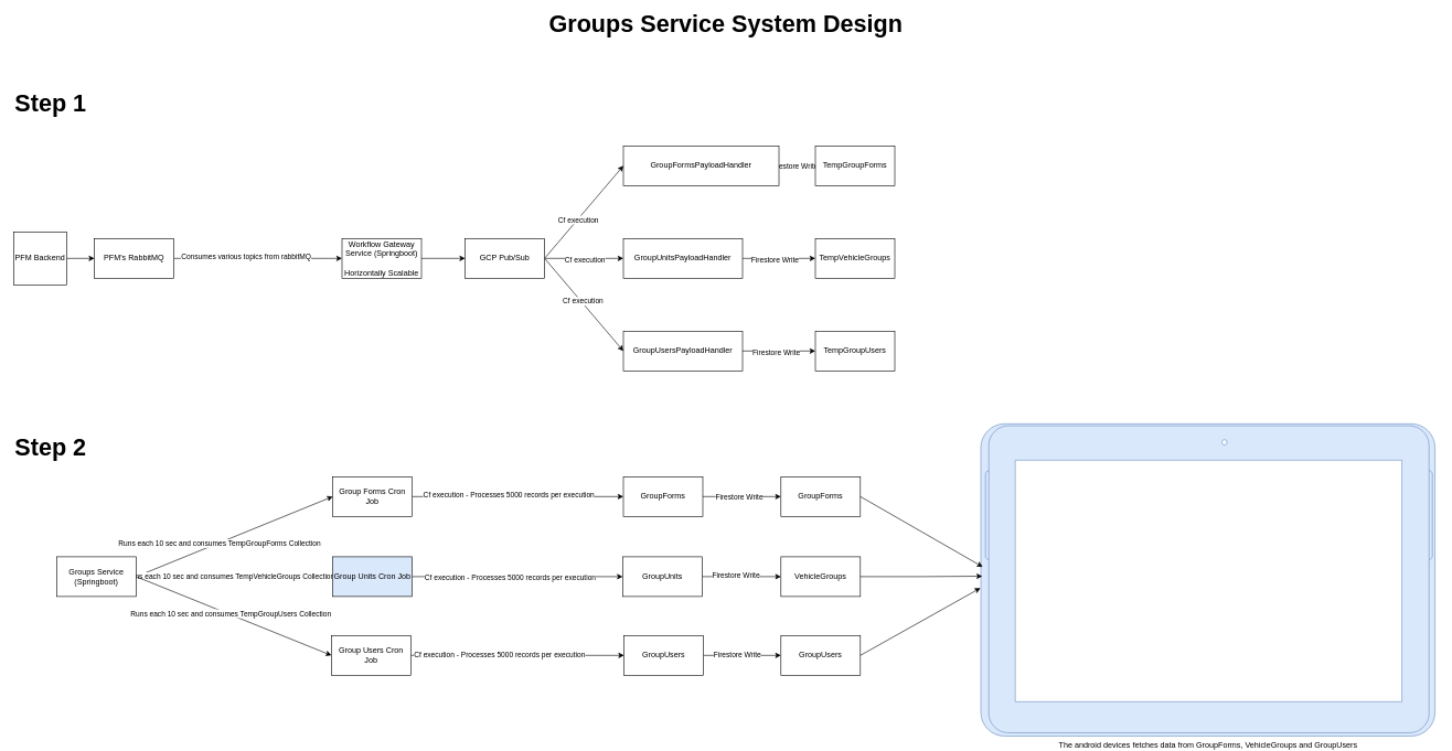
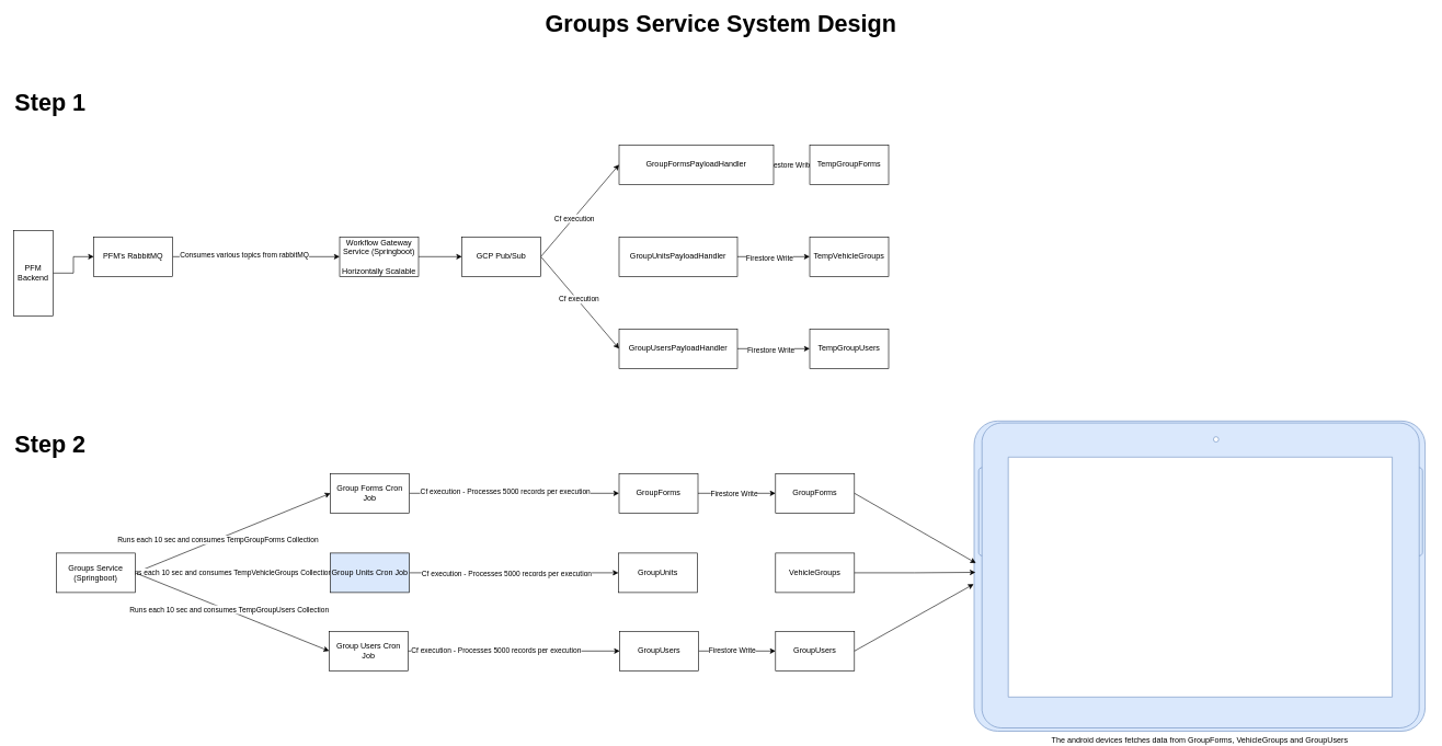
  <mxCell id="0" />
  <mxCell id="1" parent="0" />
  <mxCell id="2" style="edgeStyle=orthogonalEdgeStyle;rounded=0;orthogonalLoop=1;jettySize=auto;html=1;exitX=1;exitY=0.5;exitDx=0;exitDy=0;entryX=0;entryY=0.5;entryDx=0;entryDy=0;" edge="1" parent="1" source="4" target="8"><mxGeometry relative="1" as="geometry" /></mxCell>
  <mxCell id="3" value="Consumes various topics from rabbitMQ" style="edgeLabel;html=1;align=center;verticalAlign=middle;resizable=0;points=[];" vertex="1" connectable="0" parent="2"><mxGeometry x="-0.15" y="3" relative="1" as="geometry"><mxPoint as="offset" /></mxGeometry></mxCell>
  <mxCell id="4" value="PFM's RabbitMQ" style="rounded=0;whiteSpace=wrap;html=1;" vertex="1" parent="1"><mxGeometry x="142" y="360" width="120" height="60" as="geometry" /></mxCell>
  <mxCell id="5" style="edgeStyle=orthogonalEdgeStyle;rounded=0;orthogonalLoop=1;jettySize=auto;html=1;exitX=1;exitY=0.5;exitDx=0;exitDy=0;entryX=0;entryY=0.5;entryDx=0;entryDy=0;" edge="1" parent="1" source="6" target="4"><mxGeometry relative="1" as="geometry" /></mxCell>
- <mxCell id="6" value="PFM Backend" style="whiteSpace=wrap;html=1;aspect=fixed;" vertex="1" parent="1"><mxGeometry x="20" y="350" width="80" height="80" as="geometry" /></mxCell>
+ <mxCell id="6" value="PFM Backend" style="whiteSpace=wrap;html=1;aspect=fixed;" vertex="1" parent="1"><mxGeometry x="20" y="350" width="60" height="130" as="geometry" /></mxCell>
  <mxCell id="7" style="edgeStyle=orthogonalEdgeStyle;rounded=0;orthogonalLoop=1;jettySize=auto;html=1;exitX=1;exitY=0.5;exitDx=0;exitDy=0;" edge="1" parent="1" source="8" target="15"><mxGeometry relative="1" as="geometry" /></mxCell>
  <mxCell id="8" value="Workflow Gateway Service (Springboot)&lt;br&gt;&lt;br&gt;Horizontally Scalable" style="rounded=0;whiteSpace=wrap;html=1;" vertex="1" parent="1"><mxGeometry x="516" y="360" width="120" height="60" as="geometry" /></mxCell>
  <mxCell id="9" style="rounded=0;orthogonalLoop=1;jettySize=auto;html=1;exitX=1;exitY=0.5;exitDx=0;exitDy=0;entryX=0;entryY=0.5;entryDx=0;entryDy=0;" edge="1" parent="1" source="15" target="19"><mxGeometry relative="1" as="geometry" /></mxCell>
  <mxCell id="10" value="Cf execution" style="edgeLabel;html=1;align=center;verticalAlign=middle;resizable=0;points=[];" vertex="1" connectable="0" parent="9"><mxGeometry x="-0.159" y="-1" relative="1" as="geometry"><mxPoint as="offset" /></mxGeometry></mxCell>
- <mxCell id="11" style="edgeStyle=orthogonalEdgeStyle;rounded=0;orthogonalLoop=1;jettySize=auto;html=1;exitX=1;exitY=0.5;exitDx=0;exitDy=0;entryX=0;entryY=0.5;entryDx=0;entryDy=0;" edge="1" parent="1" source="15" target="22"><mxGeometry relative="1" as="geometry" /></mxCell>
- <mxCell id="12" value="Cf execution" style="edgeLabel;html=1;align=center;verticalAlign=middle;resizable=0;points=[];" vertex="1" connectable="0" parent="11"><mxGeometry x="0.008" y="-2" relative="1" as="geometry"><mxPoint as="offset" /></mxGeometry></mxCell>
  <mxCell id="13" style="rounded=0;orthogonalLoop=1;jettySize=auto;html=1;exitX=1;exitY=0.5;exitDx=0;exitDy=0;entryX=0;entryY=0.5;entryDx=0;entryDy=0;" edge="1" parent="1" source="15" target="25"><mxGeometry relative="1" as="geometry" /></mxCell>
  <mxCell id="14" value="Cf execution" style="edgeLabel;html=1;align=center;verticalAlign=middle;resizable=0;points=[];" vertex="1" connectable="0" parent="13"><mxGeometry x="-0.052" y="2" relative="1" as="geometry"><mxPoint as="offset" /></mxGeometry></mxCell>
  <mxCell id="15" value="GCP Pub/Sub" style="rounded=0;whiteSpace=wrap;html=1;" vertex="1" parent="1"><mxGeometry x="702" y="360" width="120" height="60" as="geometry" /></mxCell>
  <mxCell id="16" value="&lt;b&gt;&lt;font style=&quot;font-size: 36px;&quot;&gt;Groups Service System Design&lt;/font&gt;&lt;/b&gt;" style="text;html=1;align=center;verticalAlign=middle;whiteSpace=wrap;rounded=0;" vertex="1" parent="1"><mxGeometry x="21" y="20" width="2150" height="30" as="geometry" /></mxCell>
  <mxCell id="17" value="" style="edgeStyle=orthogonalEdgeStyle;rounded=0;orthogonalLoop=1;jettySize=auto;html=1;" edge="1" parent="1" source="19" target="26"><mxGeometry relative="1" as="geometry" /></mxCell>
  <mxCell id="18" value="Firestore Write" style="edgeLabel;html=1;align=center;verticalAlign=middle;resizable=0;points=[];" vertex="1" connectable="0" parent="17"><mxGeometry x="-0.2" relative="1" as="geometry"><mxPoint as="offset" /></mxGeometry></mxCell>
  <mxCell id="19" value="GroupFormsPayloadHandler" style="rounded=0;whiteSpace=wrap;html=1;" vertex="1" parent="1"><mxGeometry x="941" y="220" width="235" height="60" as="geometry" /></mxCell>
  <mxCell id="20" style="edgeStyle=orthogonalEdgeStyle;rounded=0;orthogonalLoop=1;jettySize=auto;html=1;exitX=1;exitY=0.5;exitDx=0;exitDy=0;entryX=0;entryY=0.5;entryDx=0;entryDy=0;" edge="1" parent="1" source="22" target="27"><mxGeometry relative="1" as="geometry" /></mxCell>
  <mxCell id="21" value="Firestore Write" style="edgeLabel;html=1;align=center;verticalAlign=middle;resizable=0;points=[];" vertex="1" connectable="0" parent="20"><mxGeometry x="-0.127" y="-2" relative="1" as="geometry"><mxPoint as="offset" /></mxGeometry></mxCell>
  <mxCell id="22" value="GroupUnitsPayloadHandler" style="rounded=0;whiteSpace=wrap;html=1;" vertex="1" parent="1"><mxGeometry x="941" y="360" width="180" height="60" as="geometry" /></mxCell>
  <mxCell id="23" style="edgeStyle=orthogonalEdgeStyle;rounded=0;orthogonalLoop=1;jettySize=auto;html=1;exitX=1;exitY=0.5;exitDx=0;exitDy=0;" edge="1" parent="1" source="25" target="28"><mxGeometry relative="1" as="geometry" /></mxCell>
  <mxCell id="24" value="Firestore Write" style="edgeLabel;html=1;align=center;verticalAlign=middle;resizable=0;points=[];" vertex="1" connectable="0" parent="23"><mxGeometry x="-0.091" y="-1" relative="1" as="geometry"><mxPoint as="offset" /></mxGeometry></mxCell>
  <mxCell id="25" value="GroupUsersPayloadHandler" style="rounded=0;whiteSpace=wrap;html=1;" vertex="1" parent="1"><mxGeometry x="941" y="500" width="180" height="60" as="geometry" /></mxCell>
  <mxCell id="26" value="TempGroupForms" style="whiteSpace=wrap;html=1;rounded=0;" vertex="1" parent="1"><mxGeometry x="1231" y="220" width="120" height="60" as="geometry" /></mxCell>
  <mxCell id="27" value="TempVehicleGroups" style="whiteSpace=wrap;html=1;rounded=0;" vertex="1" parent="1"><mxGeometry x="1231" y="360" width="120" height="60" as="geometry" /></mxCell>
  <mxCell id="28" value="TempGroupUsers" style="whiteSpace=wrap;html=1;rounded=0;" vertex="1" parent="1"><mxGeometry x="1231" y="500" width="120" height="60" as="geometry" /></mxCell>
  <mxCell id="29" value="&lt;span style=&quot;font-size: 36px;&quot;&gt;&lt;b&gt;Step 1&lt;/b&gt;&lt;/span&gt;" style="text;html=1;align=left;verticalAlign=middle;whiteSpace=wrap;rounded=0;" vertex="1" parent="1"><mxGeometry x="20" y="140" width="1330" height="30" as="geometry" /></mxCell>
  <mxCell id="30" value="&lt;span style=&quot;font-size: 36px;&quot;&gt;&lt;b&gt;Step 2&lt;/b&gt;&lt;/span&gt;" style="text;html=1;align=left;verticalAlign=middle;whiteSpace=wrap;rounded=0;" vertex="1" parent="1"><mxGeometry x="20" y="660" width="1330" height="30" as="geometry" /></mxCell>
  <mxCell id="31" value="" style="rounded=0;orthogonalLoop=1;jettySize=auto;html=1;entryX=0;entryY=0.5;entryDx=0;entryDy=0;exitX=1;exitY=0.5;exitDx=0;exitDy=0;" edge="1" parent="1" source="37" target="41"><mxGeometry relative="1" as="geometry" /></mxCell>
  <mxCell id="32" value="Runs each 10 sec and consumes TempGroupForms Collection" style="edgeLabel;html=1;align=center;verticalAlign=middle;resizable=0;points=[];" vertex="1" connectable="0" parent="31"><mxGeometry x="-0.159" y="-1" relative="1" as="geometry"><mxPoint as="offset" /></mxGeometry></mxCell>
  <mxCell id="33" style="edgeStyle=orthogonalEdgeStyle;rounded=0;orthogonalLoop=1;jettySize=auto;html=1;exitX=1;exitY=0.5;exitDx=0;exitDy=0;entryX=0;entryY=0.5;entryDx=0;entryDy=0;" edge="1" parent="1" source="37" target="44"><mxGeometry relative="1" as="geometry" /></mxCell>
  <mxCell id="34" value="Runs each 10 sec and consumes TempVehicleGroups Collection" style="edgeLabel;html=1;align=center;verticalAlign=middle;resizable=0;points=[];" vertex="1" connectable="0" parent="33"><mxGeometry x="-0.049" y="1" relative="1" as="geometry"><mxPoint as="offset" /></mxGeometry></mxCell>
  <mxCell id="35" style="rounded=0;orthogonalLoop=1;jettySize=auto;html=1;exitX=1;exitY=0.5;exitDx=0;exitDy=0;entryX=0;entryY=0.5;entryDx=0;entryDy=0;" edge="1" parent="1" source="37" target="47"><mxGeometry relative="1" as="geometry" /></mxCell>
  <mxCell id="36" value="Runs each 10 sec and consumes TempGroupUsers Collection" style="edgeLabel;html=1;align=center;verticalAlign=middle;resizable=0;points=[];" vertex="1" connectable="0" parent="35"><mxGeometry x="-0.037" y="2" relative="1" as="geometry"><mxPoint as="offset" /></mxGeometry></mxCell>
  <mxCell id="37" value="Groups Service (Springboot)" style="rounded=0;whiteSpace=wrap;html=1;" vertex="1" parent="1"><mxGeometry x="85" y="841" width="120" height="60" as="geometry" /></mxCell>
  <mxCell id="38" value="" style="edgeStyle=orthogonalEdgeStyle;rounded=0;orthogonalLoop=1;jettySize=auto;html=1;" edge="1" parent="1" source="41" target="50"><mxGeometry relative="1" as="geometry" /></mxCell>
  <mxCell id="39" value="&lt;span style=&quot;color: rgba(0, 0, 0, 0); font-family: monospace; font-size: 0px; text-align: start; background-color: rgb(251, 251, 251);&quot;&gt;%3CmxGraphModel%3E%3Croot%3E%3CmxCell%20id%3D%220%22%2F%3E%3CmxCell%20id%3D%221%22%20parent%3D%220%22%2F%3E%3CmxCell%20id%3D%222%22%20value%3D%22Cf%20execution%22%20style%3D%22edgeLabel%3Bhtml%3D1%3Balign%3Dcenter%3BverticalAlign%3Dmiddle%3Bresizable%3D0%3Bpoints%3D%5B%5D%3B%22%20vertex%3D%221%22%20connectable%3D%220%22%20parent%3D%221%22%3E%3CmxGeometry%20x%3D%22738.869%22%20y%3D%22454.993%22%20as%3D%22geometry%22%2F%3E%3C%2FmxCell%3E%3C%2Froot%3E%3C%2FmxGraphModel%3E&lt;/span&gt;" style="edgeLabel;html=1;align=center;verticalAlign=middle;resizable=0;points=[];" vertex="1" connectable="0" parent="38"><mxGeometry x="-0.125" y="-4" relative="1" as="geometry"><mxPoint as="offset" /></mxGeometry></mxCell>
  <mxCell id="40" value="Cf execution - Processes 5000 records per execution" style="edgeLabel;html=1;align=center;verticalAlign=middle;resizable=0;points=[];" vertex="1" connectable="0" parent="38"><mxGeometry x="-0.1" y="3" relative="1" as="geometry"><mxPoint x="1" as="offset" /></mxGeometry></mxCell>
  <mxCell id="41" value="Group Forms Cron Job" style="whiteSpace=wrap;html=1;rounded=0;" vertex="1" parent="1"><mxGeometry x="502" y="720" width="120" height="60" as="geometry" /></mxCell>
  <mxCell id="42" value="" style="edgeStyle=orthogonalEdgeStyle;rounded=0;orthogonalLoop=1;jettySize=auto;html=1;" edge="1" parent="1" source="44" target="53"><mxGeometry relative="1" as="geometry" /></mxCell>
  <mxCell id="43" value="Cf execution - Processes 5000 records per execution" style="edgeLabel;html=1;align=center;verticalAlign=middle;resizable=0;points=[];" vertex="1" connectable="0" parent="42"><mxGeometry x="-0.075" y="-1" relative="1" as="geometry"><mxPoint as="offset" /></mxGeometry></mxCell>
  <mxCell id="44" value="Group Units Cron Job" style="whiteSpace=wrap;html=1;rounded=0;fillColor=#dae8fc;" vertex="1" parent="1"><mxGeometry x="502" y="841" width="120" height="60" as="geometry" /></mxCell>
  <mxCell id="45" value="" style="edgeStyle=orthogonalEdgeStyle;rounded=0;orthogonalLoop=1;jettySize=auto;html=1;" edge="1" parent="1" source="47" target="56"><mxGeometry relative="1" as="geometry" /></mxCell>
  <mxCell id="46" value="Cf execution - Processes 5000 records per execution" style="edgeLabel;html=1;align=center;verticalAlign=middle;resizable=0;points=[];" vertex="1" connectable="0" parent="45"><mxGeometry x="-0.175" y="2" relative="1" as="geometry"><mxPoint as="offset" /></mxGeometry></mxCell>
  <mxCell id="47" value="Group Users Cron Job" style="whiteSpace=wrap;html=1;rounded=0;" vertex="1" parent="1"><mxGeometry x="500" y="960" width="120" height="60" as="geometry" /></mxCell>
  <mxCell id="48" value="" style="edgeStyle=orthogonalEdgeStyle;rounded=0;orthogonalLoop=1;jettySize=auto;html=1;" edge="1" parent="1" source="50" target="57"><mxGeometry relative="1" as="geometry" /></mxCell>
  <mxCell id="49" value="Firestore Write" style="edgeLabel;html=1;align=center;verticalAlign=middle;resizable=0;points=[];" vertex="1" connectable="0" parent="48"><mxGeometry x="-0.085" relative="1" as="geometry"><mxPoint as="offset" /></mxGeometry></mxCell>
  <mxCell id="50" value="GroupForms" style="whiteSpace=wrap;html=1;rounded=0;" vertex="1" parent="1"><mxGeometry x="941" y="720" width="120" height="60" as="geometry" /></mxCell>
- <mxCell id="51" value="" style="edgeStyle=orthogonalEdgeStyle;rounded=0;orthogonalLoop=1;jettySize=auto;html=1;" edge="1" parent="1" source="53" target="58"><mxGeometry relative="1" as="geometry" /></mxCell>
- <mxCell id="52" value="Firestore Write" style="edgeLabel;html=1;align=center;verticalAlign=middle;resizable=0;points=[];" vertex="1" connectable="0" parent="51"><mxGeometry x="-0.16" y="3" relative="1" as="geometry"><mxPoint as="offset" /></mxGeometry></mxCell>
  <mxCell id="53" value="GroupUnits" style="whiteSpace=wrap;html=1;rounded=0;" vertex="1" parent="1"><mxGeometry x="940" y="841" width="120" height="60" as="geometry" /></mxCell>
  <mxCell id="54" value="" style="edgeStyle=orthogonalEdgeStyle;rounded=0;orthogonalLoop=1;jettySize=auto;html=1;" edge="1" parent="1" source="56" target="59"><mxGeometry relative="1" as="geometry" /></mxCell>
  <mxCell id="55" value="Firestore Write" style="edgeLabel;html=1;align=center;verticalAlign=middle;resizable=0;points=[];" vertex="1" connectable="0" parent="54"><mxGeometry x="-0.145" y="2" relative="1" as="geometry"><mxPoint as="offset" /></mxGeometry></mxCell>
  <mxCell id="56" value="GroupUsers" style="whiteSpace=wrap;html=1;rounded=0;" vertex="1" parent="1"><mxGeometry x="942" y="960" width="120" height="60" as="geometry" /></mxCell>
  <mxCell id="57" value="GroupForms" style="whiteSpace=wrap;html=1;rounded=0;" vertex="1" parent="1"><mxGeometry x="1179" y="720" width="120" height="60" as="geometry" /></mxCell>
  <mxCell id="58" value="VehicleGroups" style="whiteSpace=wrap;html=1;rounded=0;" vertex="1" parent="1"><mxGeometry x="1179" y="841" width="120" height="60" as="geometry" /></mxCell>
  <mxCell id="59" value="GroupUsers" style="whiteSpace=wrap;html=1;rounded=0;" vertex="1" parent="1"><mxGeometry x="1179" y="960" width="120" height="60" as="geometry" /></mxCell>
  <mxCell id="60" value="The android devices fetches data from GroupForms, VehicleGroups and GroupUsers" style="verticalLabelPosition=bottom;verticalAlign=top;html=1;shadow=0;dashed=0;strokeWidth=1;shape=mxgraph.android.tab2;strokeColor=#6c8ebf;direction=north;fillColor=#dae8fc;" vertex="1" parent="1"><mxGeometry x="1481" y="640" width="686" height="472" as="geometry" /></mxCell>
  <mxCell id="61" style="rounded=0;orthogonalLoop=1;jettySize=auto;html=1;exitX=1;exitY=0.5;exitDx=0;exitDy=0;entryX=0.542;entryY=0.004;entryDx=0;entryDy=0;entryPerimeter=0;" edge="1" parent="1" source="57" target="60"><mxGeometry relative="1" as="geometry" /></mxCell>
  <mxCell id="62" style="edgeStyle=orthogonalEdgeStyle;rounded=0;orthogonalLoop=1;jettySize=auto;html=1;exitX=1;exitY=0.5;exitDx=0;exitDy=0;entryX=0.512;entryY=0.003;entryDx=0;entryDy=0;entryPerimeter=0;" edge="1" parent="1" source="58" target="60"><mxGeometry relative="1" as="geometry" /></mxCell>
  <mxCell id="63" style="rounded=0;orthogonalLoop=1;jettySize=auto;html=1;exitX=1;exitY=0.5;exitDx=0;exitDy=0;entryX=0.474;entryY=-0.001;entryDx=0;entryDy=0;entryPerimeter=0;" edge="1" parent="1" source="59" target="60"><mxGeometry relative="1" as="geometry" /></mxCell>
